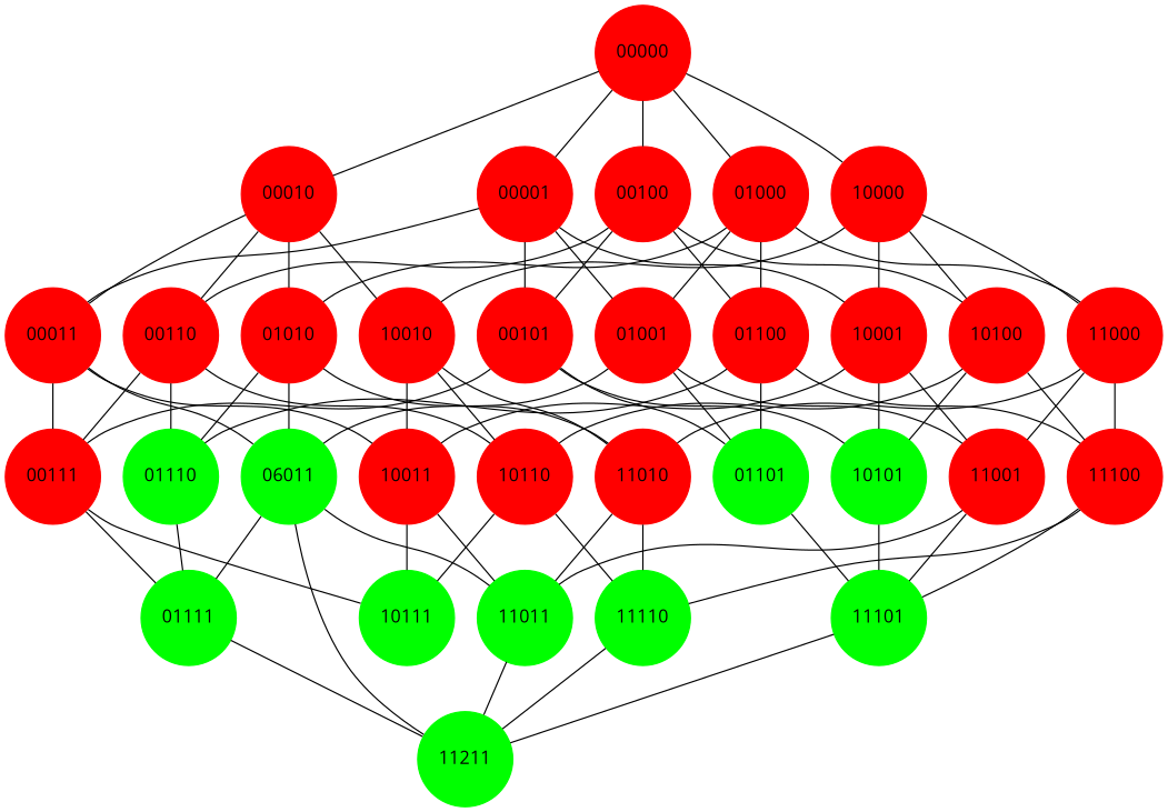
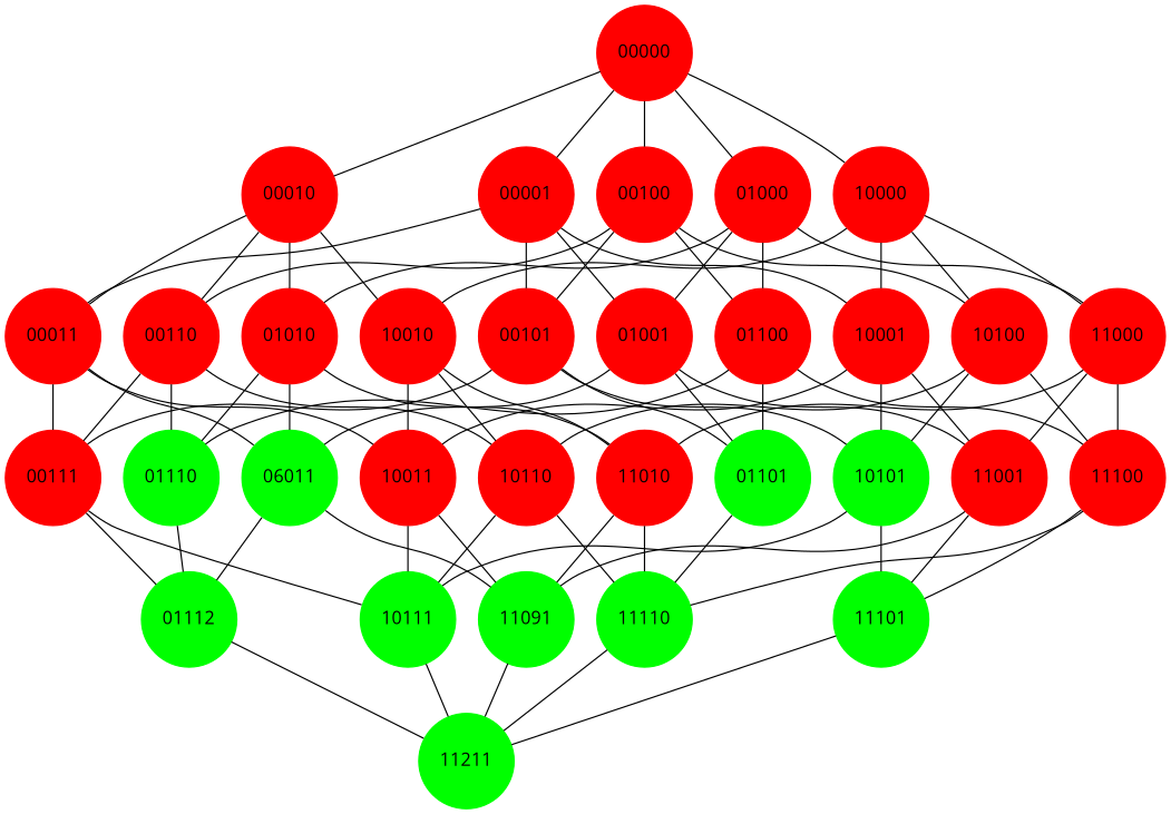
  digraph {
    fontname="Open Sans"
    rankdir=BT
    node [color=red fontname="Open Sans" shape=circle style=filled]
    edge [dir=none fontname="Open Sans"]
    n1 [color=green label=11211]
-   n2 [color=green label=01111]
+   n2 [color=green label=01112]
    n3 [color=green label=10111]
-   n4 [color=green label=11011]
+   n4 [color=green label=11091]
    n5 [color=green label=11101]
    n6 [color=green label=11110]
    n7 [label=00111]
    n8 [color=green label=06011]
    n9 [color=green label=01110]
    n10 [label=10011]
    n11 [color=green label=10101]
    n12 [label=10110]
    n13 [label=11001]
    n14 [label=11010]
    n15 [color=green label=01101]
    n16 [label=11100]
    n17 [label=00011]
    n18 [label=00101]
    n19 [label=00110]
    n20 [label=01001]
    n21 [label=01010]
    n22 [label=01100]
    n23 [label=10001]
    n24 [label=10010]
    n25 [label=10100]
    n26 [label=11000]
    n27 [label=00001]
    n28 [label=00010]
    n29 [label=00100]
    n30 [label=01000]
    n31 [label=10000]
    n32 [label=00000]
    n1 -> n2
-   n1 -> n8
+   n1 -> n3
    n1 -> n4
    n1 -> n5
    n1 -> n6
    n2 -> n7
    n2 -> n8
    n2 -> n9
    n3 -> n7
    n3 -> n10
+   n3 -> n11
    n3 -> n12
    n4 -> n8
    n4 -> n10
    n4 -> n13
    n4 -> n14
    n5 -> n11
    n5 -> n13
-   n5 -> n15
+   n6 -> n15
    n5 -> n16
    n6 -> n12
    n6 -> n14
    n6 -> n16
    n7 -> n17
    n7 -> n18
    n7 -> n19
    n8 -> n17
    n8 -> n20
    n8 -> n21
    n9 -> n19
    n9 -> n21
    n9 -> n22
    n10 -> n17
    n10 -> n23
    n10 -> n24
    n11 -> n18
    n11 -> n23
    n11 -> n25
    n12 -> n19
    n12 -> n24
    n12 -> n25
    n13 -> n20
    n13 -> n23
    n13 -> n26
    n14 -> n21
    n14 -> n24
    n14 -> n26
    n15 -> n18
    n15 -> n20
    n15 -> n22
    n16 -> n22
    n16 -> n25
    n16 -> n26
    n17 -> n27
    n17 -> n28
    n18 -> n27
    n18 -> n29
    n19 -> n28
    n19 -> n29
    n20 -> n27
    n20 -> n30
    n21 -> n28
    n21 -> n30
    n22 -> n29
    n22 -> n30
    n23 -> n27
    n23 -> n31
    n24 -> n28
    n24 -> n31
    n25 -> n29
    n25 -> n31
    n26 -> n30
    n26 -> n31
    n27 -> n32
    n28 -> n32
    n29 -> n32
    n30 -> n32
    n31 -> n32
  }
